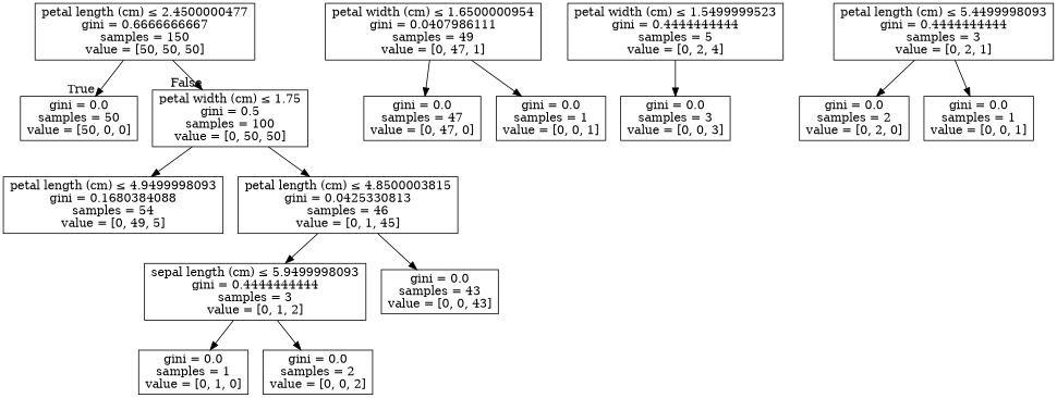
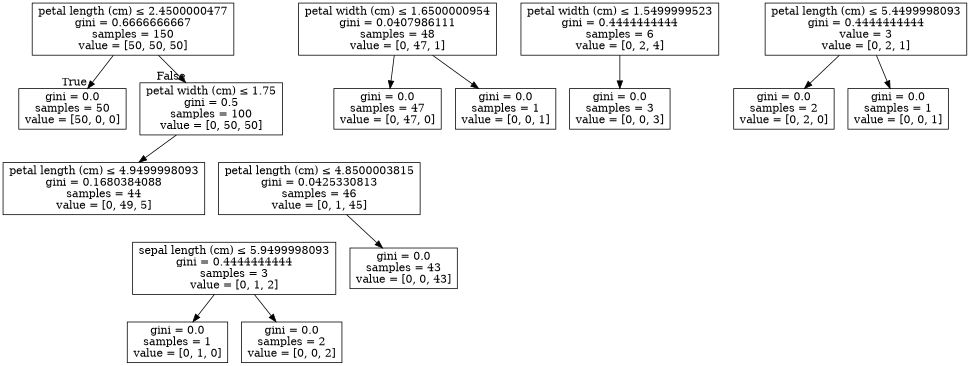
  digraph {
    node [shape=box]
    n1 [label=<petal length (cm) &le; 2.4500000477<br/>gini = 0.6666666667<br/>samples = 150<br/>value = [50, 50, 50]>]
    n2 [label=<gini = 0.0<br/>samples = 50<br/>value = [50, 0, 0]>]
    n3 [label=<petal width (cm) &le; 1.75<br/>gini = 0.5<br/>samples = 100<br/>value = [0, 50, 50]>]
-   n4 [label=<petal length (cm) &le; 4.9499998093<br/>gini = 0.1680384088<br/>samples = 54<br/>value = [0, 49, 5]>]
+   n4 [label=<petal length (cm) &le; 4.9499998093<br/>gini = 0.1680384088<br/>samples = 44<br/>value = [0, 49, 5]>]
    n5 [label=<petal length (cm) &le; 4.8500003815<br/>gini = 0.0425330813<br/>samples = 46<br/>value = [0, 1, 45]>]
    n6 [label=<sepal length (cm) &le; 5.9499998093<br/>gini = 0.4444444444<br/>samples = 3<br/>value = [0, 1, 2]>]
    n7 [label=<gini = 0.0<br/>samples = 43<br/>value = [0, 0, 43]>]
-   n8 [label=<petal width (cm) &le; 1.6500000954<br/>gini = 0.0407986111<br/>samples = 49<br/>value = [0, 47, 1]>]
+   n8 [label=<petal width (cm) &le; 1.6500000954<br/>gini = 0.0407986111<br/>samples = 48<br/>value = [0, 47, 1]>]
    n9 [label=<gini = 0.0<br/>samples = 47<br/>value = [0, 47, 0]>]
    n10 [label=<gini = 0.0<br/>samples = 1<br/>value = [0, 0, 1]>]
-   n11 [label=<petal width (cm) &le; 1.5499999523<br/>gini = 0.4444444444<br/>samples = 5<br/>value = [0, 2, 4]>]
+   n11 [label=<petal width (cm) &le; 1.5499999523<br/>gini = 0.4444444444<br/>samples = 6<br/>value = [0, 2, 4]>]
    n12 [label=<gini = 0.0<br/>samples = 3<br/>value = [0, 0, 3]>]
-   n13 [label=<petal length (cm) &le; 5.4499998093<br/>gini = 0.4444444444<br/>samples = 3<br/>value = [0, 2, 1]>]
+   n13 [label=<petal length (cm) &le; 5.4499998093<br/>gini = 0.4444444444<br/>value = 3<br/>value = [0, 2, 1]>]
    n14 [label=<gini = 0.0<br/>samples = 2<br/>value = [0, 2, 0]>]
    n15 [label=<gini = 0.0<br/>samples = 1<br/>value = [0, 0, 1]>]
    n16 [label=<gini = 0.0<br/>samples = 1<br/>value = [0, 1, 0]>]
    n17 [label=<gini = 0.0<br/>samples = 2<br/>value = [0, 0, 2]>]
    n1 -> n2 [headlabel=True labelangle=45 labeldistance=2.5]
    n1 -> n3 [headlabel=False labelangle=-45 labeldistance=2.5]
    n3 -> n4
-   n3 -> n5
-   n5 -> n6
    n5 -> n7
    n6 -> n16
    n6 -> n17
    n8 -> n9
    n8 -> n10
    n11 -> n12
    n13 -> n14
    n13 -> n15
  }
